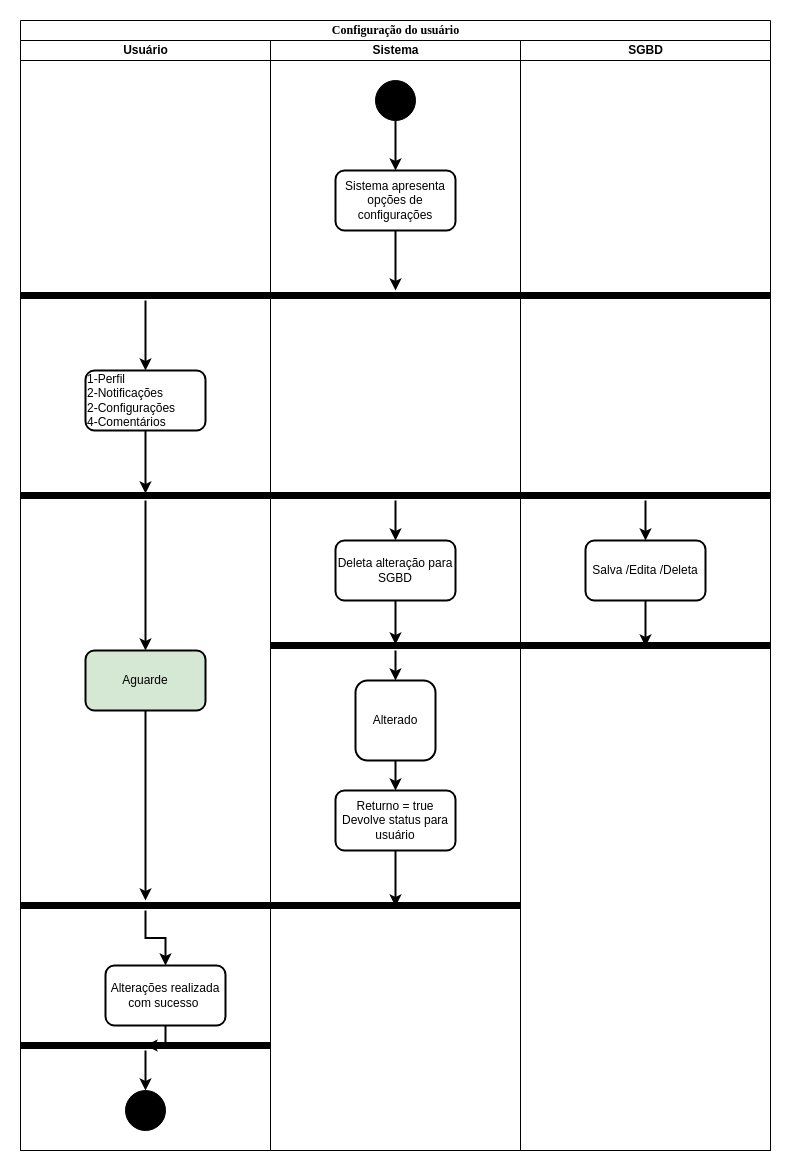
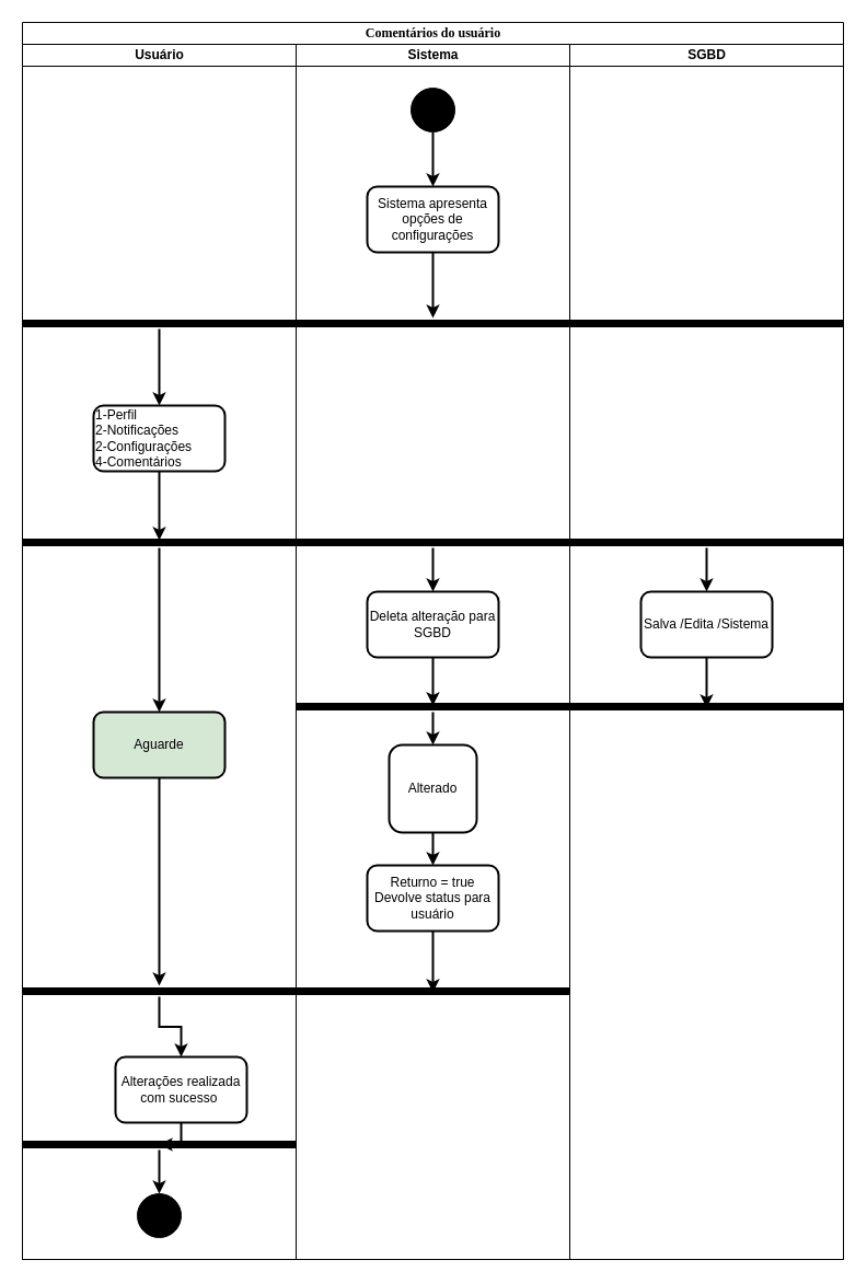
  <mxCell id="0" />
  <mxCell id="1" parent="0" />
- <mxCell id="2" value="Configuração do usuário" style="swimlane;html=1;childLayout=stackLayout;startSize=20;rounded=0;shadow=0;comic=0;labelBackgroundColor=none;strokeWidth=1;fontFamily=Verdana;fontSize=12;align=center;" vertex="1" parent="1"><mxGeometry x="20" y="20" width="750" height="1130" as="geometry" /></mxCell>
+ <mxCell id="2" value="Comentários do usuário" style="swimlane;html=1;childLayout=stackLayout;startSize=20;rounded=0;shadow=0;comic=0;labelBackgroundColor=none;strokeWidth=1;fontFamily=Verdana;fontSize=12;align=center;" vertex="1" parent="1"><mxGeometry x="20" y="20" width="750" height="1130" as="geometry" /></mxCell>
  <mxCell id="3" value="Usuário" style="swimlane;html=1;startSize=20;" vertex="1" parent="2"><mxGeometry y="20" width="250" height="1110" as="geometry" /></mxCell>
  <mxCell id="4" value="" style="line;strokeWidth=7;html=1;" vertex="1" parent="3"><mxGeometry y="250" width="250" height="10" as="geometry" /></mxCell>
  <mxCell id="5" style="edgeStyle=orthogonalEdgeStyle;rounded=0;orthogonalLoop=1;jettySize=auto;html=1;entryX=0.5;entryY=0;entryDx=0;entryDy=0;strokeWidth=2;" edge="1" parent="3" source="6" target="11"><mxGeometry relative="1" as="geometry" /></mxCell>
  <mxCell id="6" value="" style="line;strokeWidth=7;html=1;" vertex="1" parent="3"><mxGeometry y="450" width="250" height="10" as="geometry" /></mxCell>
  <mxCell id="7" value="" style="ellipse;whiteSpace=wrap;html=1;rounded=0;shadow=0;comic=0;labelBackgroundColor=none;strokeWidth=1;fillColor=#000000;fontFamily=Verdana;fontSize=12;align=center;" vertex="1" parent="3"><mxGeometry x="105" y="1050" width="40" height="40" as="geometry" /></mxCell>
  <mxCell id="8" style="edgeStyle=orthogonalEdgeStyle;rounded=0;orthogonalLoop=1;jettySize=auto;html=1;entryX=0.5;entryY=0.3;entryDx=0;entryDy=0;entryPerimeter=0;strokeColor=#000000;strokeWidth=2;" edge="1" parent="3" source="9" target="6"><mxGeometry relative="1" as="geometry" /></mxCell>
  <mxCell id="9" value="1-Perfil&lt;br&gt;2-Notificações&lt;br&gt;2-Configurações&lt;br&gt;4-Comentários" style="rounded=1;whiteSpace=wrap;html=1;strokeWidth=2;align=left;" vertex="1" parent="3"><mxGeometry x="65" y="330" width="120" height="60" as="geometry" /></mxCell>
  <mxCell id="10" style="edgeStyle=orthogonalEdgeStyle;rounded=0;orthogonalLoop=1;jettySize=auto;html=1;strokeColor=#000000;strokeWidth=2;entryX=0.5;entryY=0;entryDx=0;entryDy=0;" edge="1" parent="3" source="4" target="9"><mxGeometry relative="1" as="geometry"><mxPoint x="125" y="310" as="targetPoint" /></mxGeometry></mxCell>
  <mxCell id="11" value="Aguarde" style="rounded=1;whiteSpace=wrap;html=1;strokeWidth=2;fillColor=#d5e8d4;" vertex="1" parent="3"><mxGeometry x="65" y="610" width="120" height="60" as="geometry" /></mxCell>
  <mxCell id="12" value="Alterações realizada com sucesso&amp;nbsp;" style="rounded=1;whiteSpace=wrap;html=1;strokeWidth=2;" vertex="1" parent="3"><mxGeometry x="85" y="925" width="120" height="60" as="geometry" /></mxCell>
  <mxCell id="13" value="Sistema" style="swimlane;html=1;startSize=20;" vertex="1" parent="2"><mxGeometry x="250" y="20" width="250" height="1110" as="geometry" /></mxCell>
  <mxCell id="14" style="edgeStyle=orthogonalEdgeStyle;rounded=0;orthogonalLoop=1;jettySize=auto;html=1;entryX=0.5;entryY=0;entryDx=0;entryDy=0;strokeWidth=2;" edge="1" parent="13" source="15" target="21"><mxGeometry relative="1" as="geometry" /></mxCell>
  <mxCell id="15" value="" style="line;strokeWidth=7;html=1;" vertex="1" parent="13"><mxGeometry y="600" width="250" height="10" as="geometry" /></mxCell>
  <mxCell id="16" style="edgeStyle=orthogonalEdgeStyle;rounded=0;orthogonalLoop=1;jettySize=auto;html=1;entryX=0.5;entryY=0;entryDx=0;entryDy=0;strokeWidth=2;" edge="1" parent="13" source="17" target="18"><mxGeometry relative="1" as="geometry" /></mxCell>
  <mxCell id="17" value="" style="ellipse;whiteSpace=wrap;html=1;rounded=0;shadow=0;comic=0;labelBackgroundColor=none;strokeWidth=1;fillColor=#000000;fontFamily=Verdana;fontSize=12;align=center;" vertex="1" parent="13"><mxGeometry x="105" y="40" width="40" height="40" as="geometry" /></mxCell>
  <mxCell id="18" value="Sistema apresenta opções de configurações" style="rounded=1;whiteSpace=wrap;html=1;strokeWidth=2;" vertex="1" parent="13"><mxGeometry x="65" y="130" width="120" height="60" as="geometry" /></mxCell>
  <mxCell id="19" style="edgeStyle=orthogonalEdgeStyle;rounded=0;orthogonalLoop=1;jettySize=auto;html=1;entryX=0.5;entryY=0.4;entryDx=0;entryDy=0;entryPerimeter=0;strokeWidth=2;" edge="1" parent="13" source="20" target="15"><mxGeometry relative="1" as="geometry" /></mxCell>
  <mxCell id="20" value="Deleta alteração para SGBD" style="rounded=1;whiteSpace=wrap;html=1;strokeWidth=2;" vertex="1" parent="13"><mxGeometry x="65" y="500" width="120" height="60" as="geometry" /></mxCell>
  <mxCell id="21" value="Alterado" style="whiteSpace=wrap;html=1;strokeWidth=2;rounded=1;" vertex="1" parent="13"><mxGeometry x="85" y="640" width="80" height="80" as="geometry" /></mxCell>
  <mxCell id="22" value="Returno = true&lt;br&gt;Devolve status para usuário" style="rounded=1;whiteSpace=wrap;html=1;strokeWidth=2;" vertex="1" parent="13"><mxGeometry x="65" y="750" width="120" height="60" as="geometry" /></mxCell>
  <mxCell id="23" value="SGBD" style="swimlane;html=1;startSize=20;" vertex="1" parent="2"><mxGeometry x="500" y="20" width="250" height="1110" as="geometry" /></mxCell>
  <mxCell id="24" value="" style="line;strokeWidth=7;html=1;" vertex="1" parent="23"><mxGeometry y="250" width="250" height="10" as="geometry" /></mxCell>
  <mxCell id="25" style="edgeStyle=orthogonalEdgeStyle;rounded=0;orthogonalLoop=1;jettySize=auto;html=1;entryX=0.5;entryY=0;entryDx=0;entryDy=0;strokeWidth=2;" edge="1" parent="23" source="26" target="27"><mxGeometry relative="1" as="geometry" /></mxCell>
  <mxCell id="26" value="" style="line;strokeWidth=7;html=1;" vertex="1" parent="23"><mxGeometry y="450" width="250" height="10" as="geometry" /></mxCell>
- <mxCell id="27" value="Salva /Edita /Deleta" style="rounded=1;whiteSpace=wrap;html=1;strokeWidth=2;" vertex="1" parent="23"><mxGeometry x="65" y="500" width="120" height="60" as="geometry" /></mxCell>
+ <mxCell id="27" value="Salva /Edita /Sistema" style="rounded=1;whiteSpace=wrap;html=1;strokeWidth=2;" vertex="1" parent="23"><mxGeometry x="65" y="500" width="120" height="60" as="geometry" /></mxCell>
  <mxCell id="28" value="" style="line;strokeWidth=7;html=1;" vertex="1" parent="1"><mxGeometry x="270" y="290" width="250" height="10" as="geometry" /></mxCell>
  <mxCell id="29" style="edgeStyle=orthogonalEdgeStyle;rounded=0;orthogonalLoop=1;jettySize=auto;html=1;strokeWidth=2;entryX=0.5;entryY=0;entryDx=0;entryDy=0;" edge="1" parent="1" source="30" target="20"><mxGeometry relative="1" as="geometry"><mxPoint x="395" y="530" as="targetPoint" /></mxGeometry></mxCell>
  <mxCell id="30" value="" style="line;strokeWidth=7;html=1;" vertex="1" parent="1"><mxGeometry x="270" y="490" width="250" height="10" as="geometry" /></mxCell>
  <mxCell id="31" style="edgeStyle=orthogonalEdgeStyle;rounded=0;orthogonalLoop=1;jettySize=auto;html=1;strokeWidth=2;" edge="1" parent="1" source="18" target="28"><mxGeometry relative="1" as="geometry" /></mxCell>
  <mxCell id="32" style="edgeStyle=orthogonalEdgeStyle;rounded=0;orthogonalLoop=1;jettySize=auto;html=1;strokeWidth=2;" edge="1" parent="1" source="21"><mxGeometry relative="1" as="geometry"><mxPoint x="395" y="790" as="targetPoint" /></mxGeometry></mxCell>
  <mxCell id="33" style="edgeStyle=orthogonalEdgeStyle;rounded=0;orthogonalLoop=1;jettySize=auto;html=1;strokeWidth=2;" edge="1" parent="1" source="11"><mxGeometry relative="1" as="geometry"><mxPoint x="145" y="900" as="targetPoint" /></mxGeometry></mxCell>
  <mxCell id="34" value="" style="line;strokeWidth=7;html=1;" vertex="1" parent="1"><mxGeometry x="270" y="900" width="250" height="10" as="geometry" /></mxCell>
  <mxCell id="35" style="edgeStyle=orthogonalEdgeStyle;rounded=0;orthogonalLoop=1;jettySize=auto;html=1;entryX=0.5;entryY=0;entryDx=0;entryDy=0;strokeWidth=2;" edge="1" parent="1" source="36" target="12"><mxGeometry relative="1" as="geometry" /></mxCell>
  <mxCell id="36" value="" style="line;strokeWidth=7;html=1;" vertex="1" parent="1"><mxGeometry x="20" y="900" width="250" height="10" as="geometry" /></mxCell>
  <mxCell id="37" style="edgeStyle=orthogonalEdgeStyle;rounded=0;orthogonalLoop=1;jettySize=auto;html=1;entryX=0.5;entryY=0.6;entryDx=0;entryDy=0;entryPerimeter=0;strokeWidth=2;" edge="1" parent="1" source="22" target="34"><mxGeometry relative="1" as="geometry" /></mxCell>
  <mxCell id="38" style="edgeStyle=orthogonalEdgeStyle;rounded=0;orthogonalLoop=1;jettySize=auto;html=1;entryX=0.5;entryY=0;entryDx=0;entryDy=0;strokeWidth=2;" edge="1" parent="1" source="39" target="7"><mxGeometry relative="1" as="geometry" /></mxCell>
  <mxCell id="39" value="" style="line;strokeWidth=7;html=1;" vertex="1" parent="1"><mxGeometry x="20" y="1040" width="250" height="10" as="geometry" /></mxCell>
  <mxCell id="40" style="edgeStyle=orthogonalEdgeStyle;rounded=0;orthogonalLoop=1;jettySize=auto;html=1;strokeWidth=2;" edge="1" parent="1" source="12" target="39"><mxGeometry relative="1" as="geometry" /></mxCell>
  <mxCell id="41" value="" style="line;strokeWidth=7;html=1;" vertex="1" parent="1"><mxGeometry x="520" y="640" width="250" height="10" as="geometry" /></mxCell>
  <mxCell id="42" style="edgeStyle=orthogonalEdgeStyle;rounded=0;orthogonalLoop=1;jettySize=auto;html=1;entryX=0.5;entryY=0.6;entryDx=0;entryDy=0;entryPerimeter=0;strokeWidth=2;" edge="1" parent="1" source="27" target="41"><mxGeometry relative="1" as="geometry" /></mxCell>
